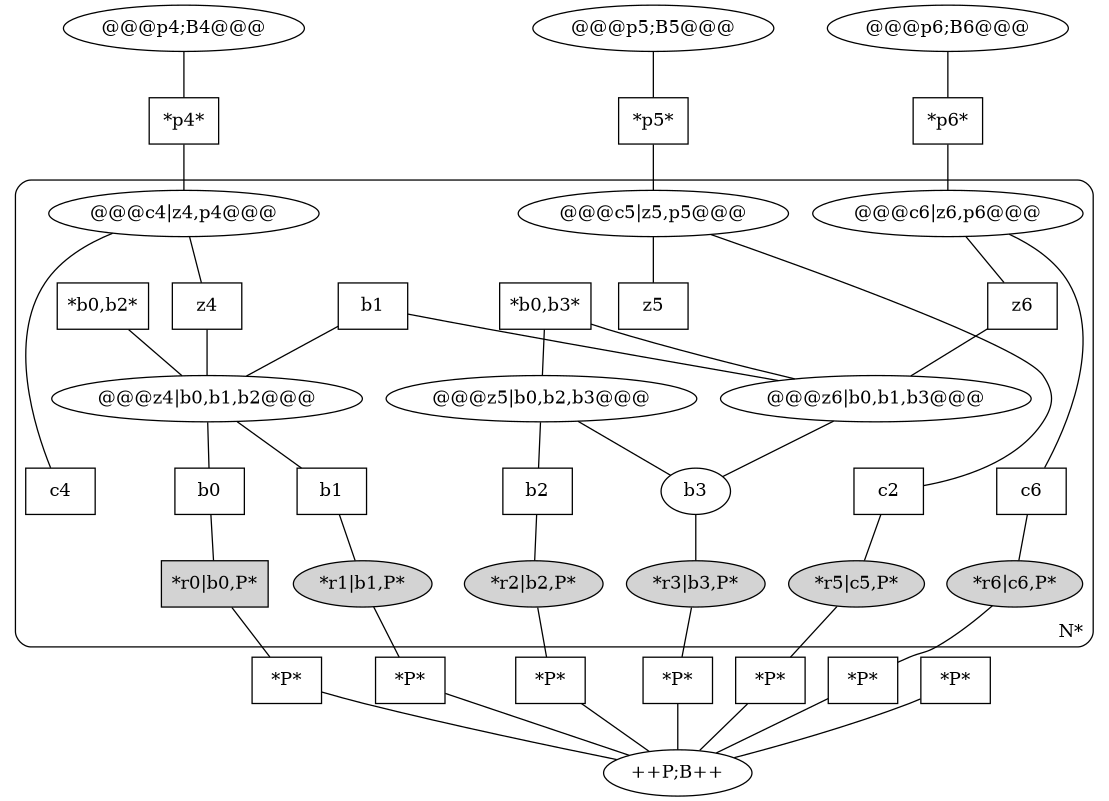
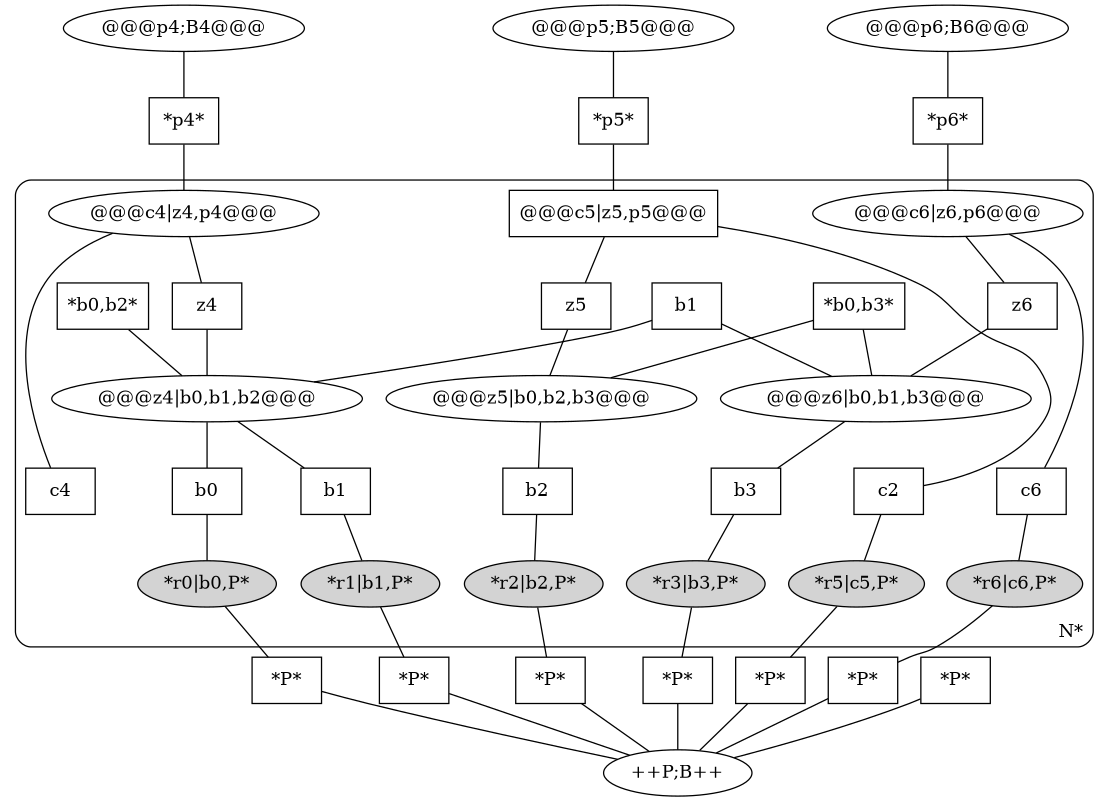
  graph {
    concentrate=false
    newrank=true
    rankdir=TB
    node [shape=box]
    n1 [label="@@@p4;B4@@@" shape=ellipse]
    n2 [label="@@@p5;B5@@@" shape=ellipse]
    n3 [label="@@@p6;B6@@@" shape=ellipse]
    n4 [label="*p4*"]
    n5 [label="*p5*"]
    n6 [label="*p6*"]
    n7 [label="@@@c4|z4,p4@@@" shape=ellipse]
-   n8 [label="@@@c5|z5,p5@@@" shape=ellipse]
+   n8 [label="@@@c5|z5,p5@@@"]
    n9 [label="@@@c6|z6,p6@@@" shape=ellipse]
    n10 [label=z4]
    n11 [label=z5]
    n12 [label=z6]
    n13 [label="*b0,b2*"]
    n14 [label="*b0,b3*"]
    n15 [label=b1]
    n16 [label="@@@z4|b0,b1,b2@@@" shape=ellipse]
    n17 [label="@@@z5|b0,b2,b3@@@" shape=ellipse]
    n18 [label="@@@z6|b0,b1,b3@@@" shape=ellipse]
    n19 [label=c4]
    n20 [label=c2]
    n21 [label=c6]
    n22 [label=b0]
    n23 [label=b1]
    n24 [label=b2]
-   n25 [label=b3 shape=ellipse]
-   n26 [bgcolor=lightblue label="*r0|b0,P*" style=filled]
+   n25 [label=b3]
+   n26 [bgcolor=lightblue label="*r0|b0,P*" shape=ellipse style=filled]
    n27 [bgcolor=lightblue label="*r1|b1,P*" shape=ellipse style=filled]
    n28 [bgcolor=lightblue label="*r2|b2,P*" shape=ellipse style=filled]
    n29 [bgcolor=lightblue label="*r3|b3,P*" shape=ellipse style=filled]
    n30 [bgcolor=lightblue label="*r5|c5,P*" shape=ellipse style=filled]
    n31 [bgcolor=lightblue label="*r6|c6,P*" shape=ellipse style=filled]
    n32 [label="*P*"]
    n33 [label="*P*"]
    n34 [label="*P*"]
    n35 [label="*P*"]
    n36 [label="*P*"]
    n37 [label="*P*"]
    n38 [label="*P*"]
    n39 [label="++P;B++" shape=ellipse]
    subgraph sub_1 {
      rank=same
      n1
      n2
      n3
    }
    subgraph sub_2 {
      rank=same
      n4
      n5
      n6
    }
    subgraph sub_3 {
      rank=same
      n7
      n8
      n9
    }
    subgraph sub_4 {
      rank=same
      n10
      n11
      n12
    }
    subgraph sub_5 {
      rank=same
      n13
      n14
      n15
    }
    subgraph sub_6 {
      rank=same
      n16
      n17
      n18
    }
    subgraph sub_7 {
      rank=same
      n19
      n20
      n21
    }
    subgraph sub_8 {
      rank=same
      n19
      n20
      n21
      n22
      n23
      n24
      n25
    }
    subgraph sub_9 {
      rank=same
      n26
      n27
      n28
      n29
      n30
      n31
    }
    subgraph sub_10 {
      rank=same
      n32
      n33
      n34
      n35
      n36
      n37
      n38
    }
    subgraph sub_11 {
      rank=same
      n39
    }
    subgraph cluster_12 {
      label="N*"
      labeljust=r
      labelloc=b
      style=rounded
      n7
      n8
      n9
      n10
      n11
      n12
      n19
      n20
      n21
      n22
      n23
      n24
      n25
      n26
      n27
      n28
      n29
      n30
      n31
      subgraph sub_13 {
        label="N*"
        labeljust=r
        labelloc=b
        style=rounded
        n13
        n14
        n15
        n16
        n17
        n18
      }
    }
    n1 -- n4
    n2 -- n5
    n3 -- n6
    n4 -- n7
    n5 -- n8
    n6 -- n9
    n7 -- n10
    n7 -- n19
    n8 -- n11
    n8 -- n20
    n9 -- n12
    n9 -- n21
    n10 -- n16
-   n25 -- n17
+   n11 -- n17
    n12 -- n18
    n14 -- n18
    n15 -- n18
    n16 -- n13
    n16 -- n15
    n16 -- n22
    n16 -- n23
    n17 -- n14
    n17 -- n24
    n18 -- n25
    n20 -- n30
    n21 -- n31
    n22 -- n26
    n23 -- n27
    n24 -- n28
    n25 -- n29
    n26 -- n32
    n27 -- n33
    n28 -- n34
    n29 -- n35
    n30 -- n37
    n31 -- n38
    n32 -- n39
    n33 -- n39
    n34 -- n39
    n35 -- n39
    n36 -- n39
    n37 -- n39
    n38 -- n39
  }
